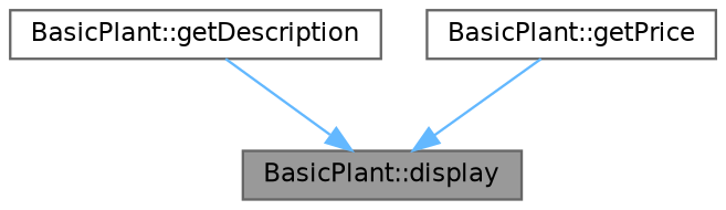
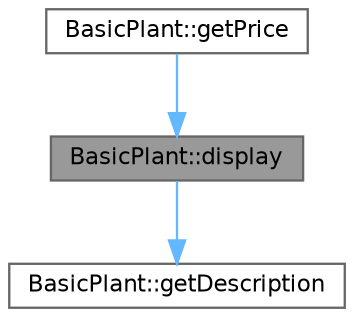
  digraph {
    fontname="DejaVu Sans"
    rankdir=TB
    node [color=grey40 fillcolor=white fontname="DejaVu Sans" fontsize=10 shape=box style=filled]
    edge [color=steelblue1 fontname="DejaVu Sans" fontsize=10 labelfontname=Helvetica labelfontsize=10 style=solid]
    n1 [color=gray40 fillcolor=grey60 fontcolor=black height=0.2 label="BasicPlant::display" width=0.4]
    n2 [height=0.2 label="BasicPlant::getDescription" width=0.4]
    n3 [height=0.2 label="BasicPlant::getPrice" width=0.4]
-   n2 -> n1
+   n1 -> n2
    n3 -> n1
  }
